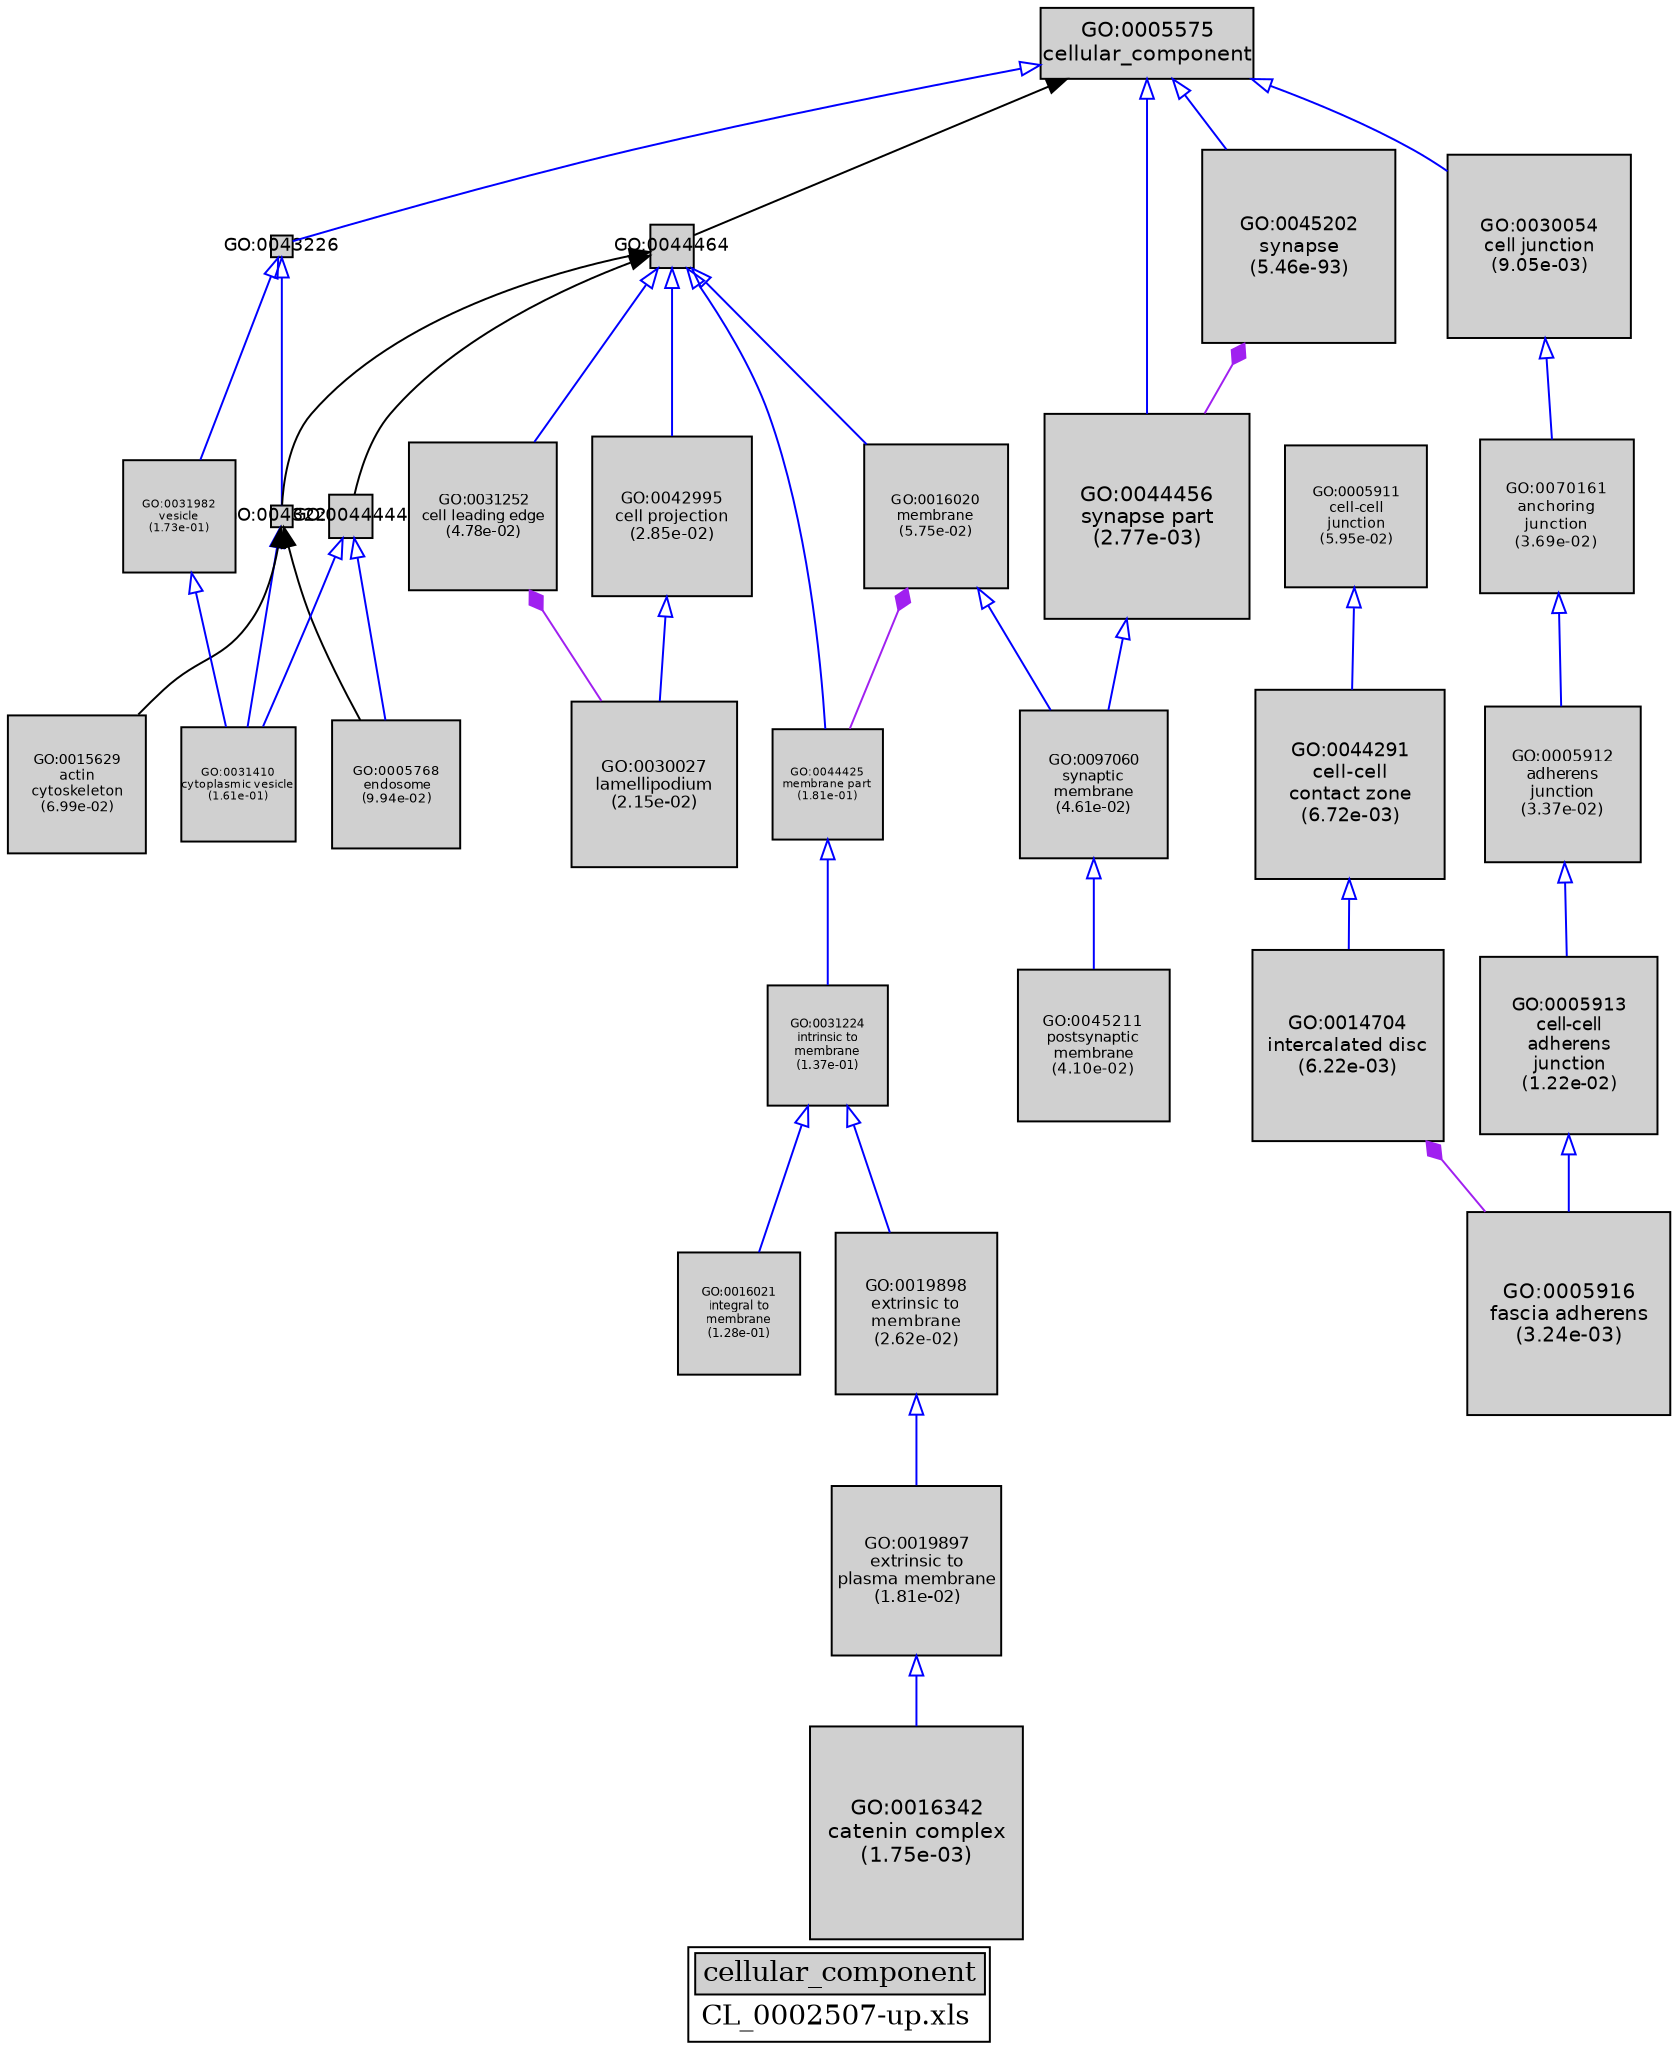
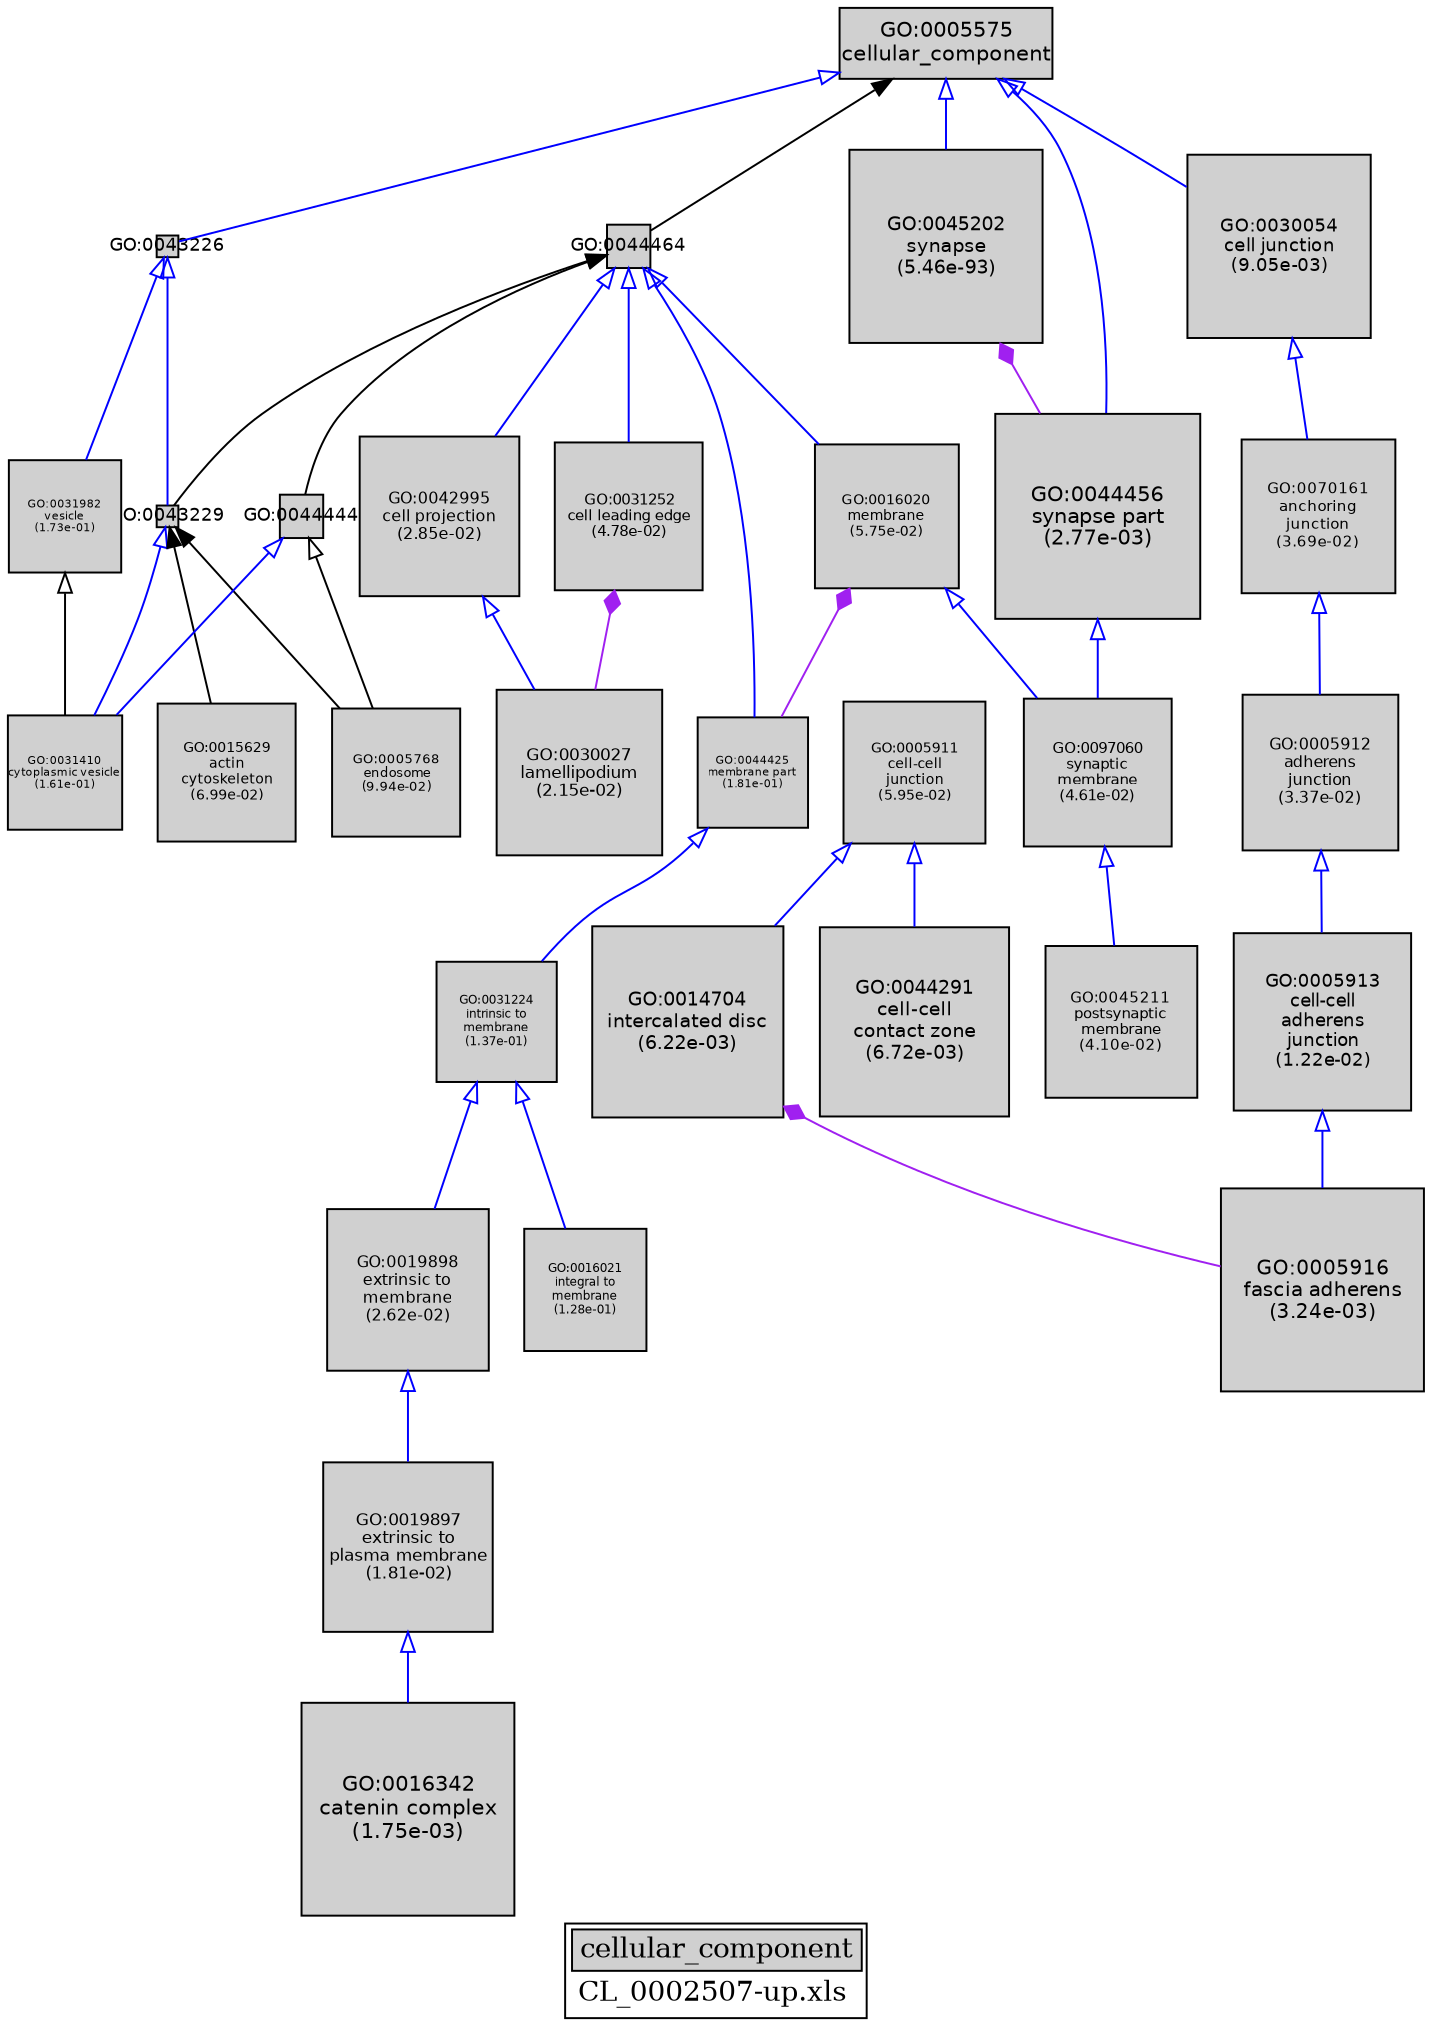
  digraph {
    bgcolor="#FFFFFF"
    label=<<TABLE COLOR="black" BGCOLOR="white"><TR><TD COLSPAN="2" BGCOLOR="#D0D0D0"><FONT COLOR="black">cellular_component</FONT></TD></TR><TR><TD BORDER="0">CL_0002507-up.xls</TD></TR></TABLE>>
    node [color=black fillcolor="#D0D0D0" fixedsize=true fontcolor=black fontname=Helvetica fontsize=9 shape=box style=filled]
    edge [arrowtail=empty color=blue dir=back weight=5.0]
    "GO:0043229" [height=0.150093624003 width=0.150093624003]
    n2 [fontsize=6.1682808049 height=0.856705667347 label=<<TABLE BORDER="0"><TR><TD>GO:0016021<BR/>integral to<BR/>membrane<BR/>(1.28e-01)</TD></TR></TABLE>> width=0.856705667347]
    n3 [fontsize=7.49177205265 height=1.0405238962 label=<<TABLE BORDER="0"><TR><TD>GO:0031252<BR/>cell leading edge<BR/>(4.78e-02)</TD></TR></TABLE>> width=1.0405238962]
    n4 [fontsize=8.19267133145 height=1.13787101826 label=<<TABLE BORDER="0"><TR><TD>GO:0019898<BR/>extrinsic to<BR/>membrane<BR/>(2.62e-02)</TD></TR></TABLE>> width=1.13787101826]
    n5 [fontsize=5.70842627281 height=0.792836982335 label=<<TABLE BORDER="0"><TR><TD>GO:0031982<BR/>vesicle<BR/>(1.73e-01)</TD></TR></TABLE>> width=0.792836982335]
    n6 [fontsize=9.78789114482 height=1.35942932567 label=<<TABLE BORDER="0"><TR><TD>GO:0045202<BR/>synapse<BR/>(5.46e-93)</TD></TR></TABLE>> width=1.35942932567]
    n7 [fontsize=10.8 label=<<TABLE BORDER="0"><TR><TD>GO:0005575<BR/>cellular_component</TD></TR></TABLE>> width=1.5]
    n8 [fontsize=7.21884899415 height=1.00261791585 label=<<TABLE BORDER="0"><TR><TD>GO:0005911<BR/>cell-cell<BR/>junction<BR/>(5.95e-02)</TD></TR></TABLE>> width=1.00261791585]
    n9 [fontsize=7.26244523404 height=1.00867294917 label=<<TABLE BORDER="0"><TR><TD>GO:0016020<BR/>membrane<BR/>(5.75e-02)</TD></TR></TABLE>> width=1.00867294917]
    n10 [fontsize=7.67547463233 height=1.06603814338 label=<<TABLE BORDER="0"><TR><TD>GO:0045211<BR/>postsynaptic<BR/>membrane<BR/>(4.10e-02)</TD></TR></TABLE>> width=1.06603814338]
    n11 [fontsize=7.53545610797 height=1.04659112611 label=<<TABLE BORDER="0"><TR><TD>GO:0097060<BR/>synaptic<BR/>membrane<BR/>(4.61e-02)</TD></TR></TABLE>> width=1.04659112611]
    n12 [fontsize=5.82199704415 height=0.808610700577 label=<<TABLE BORDER="0"><TR><TD>GO:0031410<BR/>cytoplasmic vesicle<BR/>(1.61e-01)</TD></TR></TABLE>> width=0.808610700577]
    n13 [fontsize=10.8 height=1.5 label=<<TABLE BORDER="0"><TR><TD>GO:0016342<BR/>catenin complex<BR/>(1.75e-03)</TD></TR></TABLE>> width=1.5]
    n14 [fontsize=8.59553538991 height=1.19382435971 label=<<TABLE BORDER="0"><TR><TD>GO:0019897<BR/>extrinsic to<BR/>plasma membrane<BR/>(1.81e-02)</TD></TR></TABLE>> width=1.19382435971]
    "GO:0044444" [height=0.307107892051 width=0.307107892051]
    n16 [fontsize=9.66409908778 height=1.34223598441 label=<<TABLE BORDER="0"><TR><TD>GO:0014704<BR/>intercalated disc<BR/>(6.22e-03)</TD></TR></TABLE>> width=1.34223598441]
    n17 [fontsize=9.00728585322 height=1.25101192406 label=<<TABLE BORDER="0"><TR><TD>GO:0005913<BR/>cell-cell<BR/>adherens<BR/>junction<BR/>(1.22e-02)</TD></TR></TABLE>> width=1.25101192406]
    n18 [fontsize=7.0111181791 height=0.973766413764 label=<<TABLE BORDER="0"><TR><TD>GO:0015629<BR/>actin<BR/>cytoskeleton<BR/>(6.99e-02)</TD></TR></TABLE>> width=0.973766413764]
    n19 [fontsize=5.63418953578 height=0.782526324413 label=<<TABLE BORDER="0"><TR><TD>GO:0044425<BR/>membrane part<BR/>(1.81e-01)</TD></TR></TABLE>> width=0.782526324413]
    n20 [fontsize=8.40827855465 height=1.16781646592 label=<<TABLE BORDER="0"><TR><TD>GO:0030027<BR/>lamellipodium<BR/>(2.15e-02)</TD></TR></TABLE>> width=1.16781646592]
    n21 [fontsize=7.90456445399 height=1.09785617416 label=<<TABLE BORDER="0"><TR><TD>GO:0005912<BR/>adherens<BR/>junction<BR/>(3.37e-02)</TD></TR></TABLE>> width=1.09785617416]
    "GO:0043226" [height=0.149458322093 width=0.149458322093]
    n23 [fontsize=9.30333061581 height=1.2921292522 label=<<TABLE BORDER="0"><TR><TD>GO:0030054<BR/>cell junction<BR/>(9.05e-03)</TD></TR></TABLE>> width=1.2921292522]
    n24 [fontsize=8.09804784108 height=1.12472886682 label=<<TABLE BORDER="0"><TR><TD>GO:0042995<BR/>cell projection<BR/>(2.85e-02)</TD></TR></TABLE>> width=1.12472886682]
    n25 [fontsize=6.53731161247 height=0.907959946176 label=<<TABLE BORDER="0"><TR><TD>GO:0005768<BR/>endosome<BR/>(9.94e-02)</TD></TR></TABLE>> width=0.907959946176]
    n26 [fontsize=10.2631001884 height=1.42543058173 label=<<TABLE BORDER="0"><TR><TD>GO:0005916<BR/>fascia adherens<BR/>(3.24e-03)</TD></TR></TABLE>> width=1.42543058173]
    n27 [fontsize=7.80043667765 height=1.08339398301 label=<<TABLE BORDER="0"><TR><TD>GO:0070161<BR/>anchoring<BR/>junction<BR/>(3.69e-02)</TD></TR></TABLE>> width=1.08339398301]
    n28 [fontsize=6.07523031163 height=0.843781987727 label=<<TABLE BORDER="0"><TR><TD>GO:0031224<BR/>intrinsic to<BR/>membrane<BR/>(1.37e-01)</TD></TR></TABLE>> width=0.843781987727]
    n29 [fontsize=10.4018115614 height=1.44469605019 label=<<TABLE BORDER="0"><TR><TD>GO:0044456<BR/>synapse part<BR/>(2.77e-03)</TD></TR></TABLE>> width=1.44469605019]
    "GO:0044464" [height=0.305898209492 width=0.305898209492]
    n31 [fontsize=9.59119453584 height=1.3321103522 label=<<TABLE BORDER="0"><TR><TD>GO:0044291<BR/>cell-cell<BR/>contact zone<BR/>(6.72e-03)</TD></TR></TABLE>> width=1.3321103522]
    subgraph sub_1 {
      "GO:0043229"
      n2
      n3
      n4
      n5
      n6
      n7
      n8
      n9
      n10
      n11
      n12
      n13
      n14
      "GO:0044444"
      n16
      n17
      n18
      n19
      n20
      n21
      "GO:0043226"
      n23
      n24
      n25
      n26
      n27
      n28
      n29
      "GO:0044464"
      n31
    }
    subgraph sub_2 {
      n18
      subgraph sub_3 {
        subgraph sub_4 {
        }
        subgraph sub_5 {
        }
      }
      subgraph sub_6 {
        n3
        n6
        n9
        n16
        n19
        n20
        n26
        n29
      }
      subgraph sub_7 {
        "GO:0043229"
        n2
        n3
        n4
        n5
        n6
        n7
        n8
        n9
        n10
        n11
        n12
        n13
        n14
        "GO:0044444"
        n16
        n17
        n19
        n20
        n21
        "GO:0043226"
        n23
        n24
        n25
        n26
        n27
        n28
        n29
        "GO:0044464"
        n31
      }
    }
    "GO:0043229" -> n12
    "GO:0043229" -> n18 [weight=1 arrowtail="" color=""]
    "GO:0043229" -> n25 [weight=1 arrowtail="" color=""]
    n3 -> n20 [arrowtail=diamond color=purple weight=2.5]
    n4 -> n14
-   n5 -> n12
+   n5 -> n12 [color=black]
    n6 -> n29 [arrowtail=diamond color=purple weight=2.5]
    n7 -> n6
    n7 -> "GO:0043226"
    n7 -> n23
    n7 -> n29
    n7 -> "GO:0044464" [weight=1 arrowtail="" color=""]
    n8 -> n31
    n9 -> n11
    n9 -> n19 [arrowtail=diamond color=purple weight=2.5]
    n11 -> n10
    n14 -> n13
    "GO:0044444" -> n12
-   "GO:0044444" -> n25
+   "GO:0044444" -> n25 [color=black]
    n16 -> n26 [arrowtail=diamond color=purple weight=2.5]
    n17 -> n26
    n19 -> n28
    n21 -> n17
    "GO:0043226" -> "GO:0043229"
    "GO:0043226" -> n5
    n23 -> n27
    n24 -> n20
    n27 -> n21
    n28 -> n2
    n28 -> n4
    n29 -> n11
    "GO:0044464" -> "GO:0043229" [weight=1 arrowtail="" color=""]
    "GO:0044464" -> n3
    "GO:0044464" -> n9
    "GO:0044464" -> "GO:0044444" [weight=1 arrowtail="" color=""]
    "GO:0044464" -> n19
    "GO:0044464" -> n24
-   n31 -> n16
+   n8 -> n16
  }
